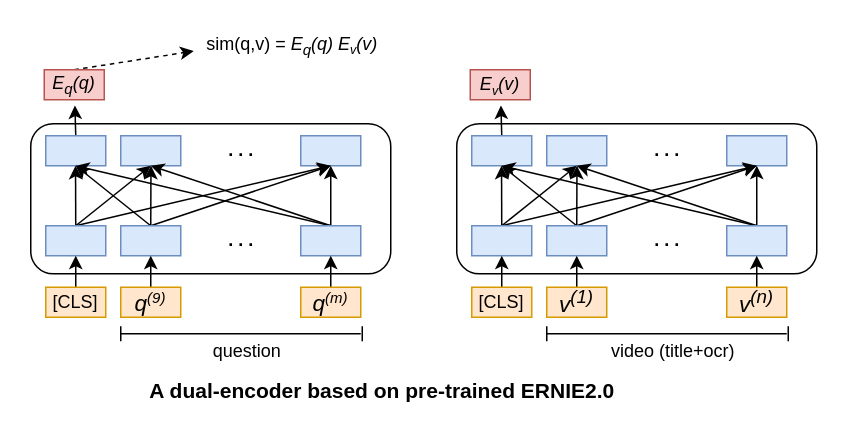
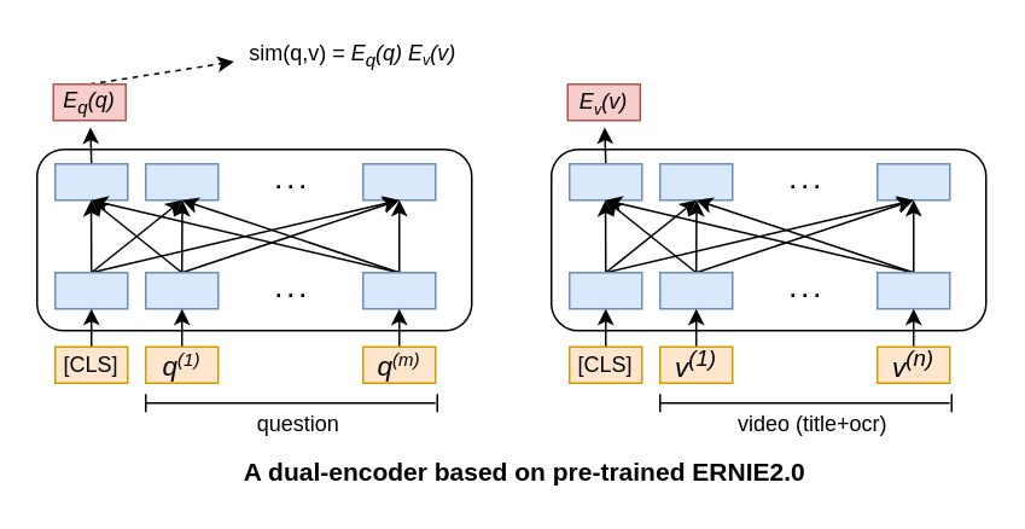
  <mxCell id="0" />
  <mxCell id="1" parent="0" />
  <mxCell id="2" value="" style="rounded=1;whiteSpace=wrap;html=1;" vertex="1" parent="1"><mxGeometry x="20" y="82" width="240" height="100" as="geometry" /></mxCell>
  <mxCell id="3" style="edgeStyle=none;rounded=0;orthogonalLoop=1;jettySize=auto;html=1;exitX=0.5;exitY=0;exitDx=0;exitDy=0;entryX=-0.003;entryY=0.679;entryDx=0;entryDy=0;entryPerimeter=0;startArrow=none;startFill=0;dashed=1;" edge="1" parent="1" source="4" target="63"><mxGeometry relative="1" as="geometry" /></mxCell>
  <mxCell id="4" value="&lt;i&gt;E&lt;sub&gt;q&lt;/sub&gt;(q)&lt;/i&gt;" style="rounded=0;whiteSpace=wrap;html=1;fillColor=#f8cecc;strokeColor=#b85450;" vertex="1" parent="1"><mxGeometry x="29" y="46" width="40" height="20" as="geometry" /></mxCell>
  <mxCell id="5" style="edgeStyle=none;rounded=0;orthogonalLoop=1;jettySize=auto;html=1;exitX=0.5;exitY=0;exitDx=0;exitDy=0;entryX=0.511;entryY=1.193;entryDx=0;entryDy=0;entryPerimeter=0;startArrow=none;startFill=0;" edge="1" parent="1" source="6" target="4"><mxGeometry relative="1" as="geometry" /></mxCell>
  <mxCell id="6" value="" style="rounded=0;whiteSpace=wrap;html=1;fillColor=#dae8fc;strokeColor=#6c8ebf;" vertex="1" parent="1"><mxGeometry x="30" y="90" width="40" height="20" as="geometry" /></mxCell>
  <mxCell id="7" value="" style="rounded=0;whiteSpace=wrap;html=1;fillColor=#dae8fc;strokeColor=#6c8ebf;" vertex="1" parent="1"><mxGeometry x="80" y="90" width="40" height="20" as="geometry" /></mxCell>
  <mxCell id="8" value="" style="rounded=0;whiteSpace=wrap;html=1;fillColor=#dae8fc;strokeColor=#6c8ebf;" vertex="1" parent="1"><mxGeometry x="200" y="90" width="40" height="20" as="geometry" /></mxCell>
  <mxCell id="9" style="rounded=0;orthogonalLoop=1;jettySize=auto;html=1;entryX=0.5;entryY=1;entryDx=0;entryDy=0;exitX=0.5;exitY=0;exitDx=0;exitDy=0;" edge="1" parent="1" source="12" target="7"><mxGeometry relative="1" as="geometry"><mxPoint x="50" y="150" as="sourcePoint" /></mxGeometry></mxCell>
  <mxCell id="10" style="edgeStyle=none;rounded=0;orthogonalLoop=1;jettySize=auto;html=1;exitX=0.5;exitY=0;exitDx=0;exitDy=0;startArrow=none;startFill=0;" edge="1" parent="1" source="12"><mxGeometry relative="1" as="geometry"><mxPoint x="49.857" y="110" as="targetPoint" /></mxGeometry></mxCell>
  <mxCell id="11" style="edgeStyle=none;rounded=0;orthogonalLoop=1;jettySize=auto;html=1;exitX=0.5;exitY=0;exitDx=0;exitDy=0;startArrow=none;startFill=0;" edge="1" parent="1" source="12"><mxGeometry relative="1" as="geometry"><mxPoint x="220" y="110" as="targetPoint" /></mxGeometry></mxCell>
  <mxCell id="12" value="" style="rounded=0;whiteSpace=wrap;html=1;fillColor=#dae8fc;strokeColor=#6c8ebf;" vertex="1" parent="1"><mxGeometry x="30" y="150" width="40" height="20" as="geometry" /></mxCell>
  <mxCell id="13" style="edgeStyle=none;rounded=0;orthogonalLoop=1;jettySize=auto;html=1;exitX=0.5;exitY=0;exitDx=0;exitDy=0;" edge="1" parent="1" source="16"><mxGeometry relative="1" as="geometry"><mxPoint x="100.143" y="110" as="targetPoint" /></mxGeometry></mxCell>
  <mxCell id="14" style="edgeStyle=none;rounded=0;orthogonalLoop=1;jettySize=auto;html=1;exitX=0.5;exitY=0;exitDx=0;exitDy=0;entryX=0.5;entryY=1;entryDx=0;entryDy=0;startArrow=none;startFill=0;" edge="1" parent="1" source="16" target="6"><mxGeometry relative="1" as="geometry" /></mxCell>
  <mxCell id="15" style="edgeStyle=none;rounded=0;orthogonalLoop=1;jettySize=auto;html=1;exitX=0.5;exitY=0;exitDx=0;exitDy=0;startArrow=none;startFill=0;" edge="1" parent="1" source="16"><mxGeometry relative="1" as="geometry"><mxPoint x="220" y="110" as="targetPoint" /></mxGeometry></mxCell>
  <mxCell id="16" value="" style="rounded=0;whiteSpace=wrap;html=1;fillColor=#dae8fc;strokeColor=#6c8ebf;" vertex="1" parent="1"><mxGeometry x="80" y="150" width="40" height="20" as="geometry" /></mxCell>
  <mxCell id="17" value="&lt;b&gt;. . .&lt;/b&gt;" style="text;html=1;align=center;verticalAlign=middle;resizable=0;points=[];autosize=1;strokeColor=none;" vertex="1" parent="1"><mxGeometry x="145" y="90" width="30" height="20" as="geometry" /></mxCell>
  <mxCell id="18" value="&lt;b&gt;. . .&lt;/b&gt;" style="text;html=1;align=center;verticalAlign=middle;resizable=0;points=[];autosize=1;strokeColor=none;" vertex="1" parent="1"><mxGeometry x="145" y="150" width="30" height="20" as="geometry" /></mxCell>
  <mxCell id="19" style="edgeStyle=none;rounded=0;orthogonalLoop=1;jettySize=auto;html=1;exitX=0.5;exitY=0;exitDx=0;exitDy=0;entryX=0.5;entryY=1;entryDx=0;entryDy=0;startArrow=none;startFill=0;" edge="1" parent="1" source="22" target="7"><mxGeometry relative="1" as="geometry" /></mxCell>
  <mxCell id="20" style="edgeStyle=none;rounded=0;orthogonalLoop=1;jettySize=auto;html=1;exitX=0.5;exitY=0;exitDx=0;exitDy=0;entryX=0.5;entryY=1;entryDx=0;entryDy=0;startArrow=none;startFill=0;" edge="1" parent="1" source="22" target="8"><mxGeometry relative="1" as="geometry" /></mxCell>
  <mxCell id="21" style="edgeStyle=none;rounded=0;orthogonalLoop=1;jettySize=auto;html=1;exitX=0.5;exitY=0;exitDx=0;exitDy=0;entryX=0.5;entryY=1;entryDx=0;entryDy=0;startArrow=none;startFill=0;" edge="1" parent="1" source="22" target="6"><mxGeometry relative="1" as="geometry" /></mxCell>
  <mxCell id="22" value="" style="rounded=0;whiteSpace=wrap;html=1;fillColor=#dae8fc;strokeColor=#6c8ebf;" vertex="1" parent="1"><mxGeometry x="200" y="150" width="40" height="20" as="geometry" /></mxCell>
  <mxCell id="23" style="edgeStyle=none;rounded=0;orthogonalLoop=1;jettySize=auto;html=1;exitX=0.5;exitY=0;exitDx=0;exitDy=0;entryX=0.5;entryY=1;entryDx=0;entryDy=0;startArrow=none;startFill=0;" edge="1" parent="1" source="24" target="12"><mxGeometry relative="1" as="geometry" /></mxCell>
  <mxCell id="24" value="[CLS]" style="rounded=0;whiteSpace=wrap;html=1;fillColor=#ffe6cc;strokeColor=#d79b00;" vertex="1" parent="1"><mxGeometry x="30" y="191" width="40" height="20" as="geometry" /></mxCell>
  <mxCell id="25" value="" style="edgeStyle=none;rounded=0;orthogonalLoop=1;jettySize=auto;html=1;startArrow=none;startFill=0;entryX=0.5;entryY=1;entryDx=0;entryDy=0;" edge="1" parent="1" source="26" target="16"><mxGeometry relative="1" as="geometry" /></mxCell>
- <mxCell id="26" value="&lt;i&gt;&lt;font style=&quot;font-size: 15px&quot;&gt;q&lt;/font&gt;&lt;sup&gt;(9)&lt;/sup&gt;&lt;/i&gt;" style="rounded=0;whiteSpace=wrap;html=1;fillColor=#ffe6cc;strokeColor=#d79b00;" vertex="1" parent="1"><mxGeometry x="80" y="191" width="40" height="20" as="geometry" /></mxCell>
+ <mxCell id="26" value="&lt;i&gt;&lt;font style=&quot;font-size: 15px&quot;&gt;q&lt;/font&gt;&lt;sup&gt;(1)&lt;/sup&gt;&lt;/i&gt;" style="rounded=0;whiteSpace=wrap;html=1;fillColor=#ffe6cc;strokeColor=#d79b00;" vertex="1" parent="1"><mxGeometry x="80" y="191" width="40" height="20" as="geometry" /></mxCell>
  <mxCell id="27" style="edgeStyle=none;rounded=0;orthogonalLoop=1;jettySize=auto;html=1;entryX=0.5;entryY=1;entryDx=0;entryDy=0;startArrow=none;startFill=0;" edge="1" parent="1" source="28" target="22"><mxGeometry relative="1" as="geometry" /></mxCell>
  <mxCell id="28" value="&lt;i&gt;&lt;font style=&quot;font-size: 15px&quot;&gt;q&lt;/font&gt;&lt;sup&gt;(m)&lt;/sup&gt;&lt;/i&gt;" style="rounded=0;whiteSpace=wrap;html=1;fillColor=#ffe6cc;strokeColor=#d79b00;" vertex="1" parent="1"><mxGeometry x="200" y="191" width="40" height="20" as="geometry" /></mxCell>
  <mxCell id="29" value="" style="endArrow=none;html=1;" edge="1" parent="1"><mxGeometry width="50" height="50" relative="1" as="geometry"><mxPoint x="80" y="227" as="sourcePoint" /><mxPoint x="80" y="217" as="targetPoint" /></mxGeometry></mxCell>
  <mxCell id="30" value="" style="endArrow=none;html=1;" edge="1" parent="1"><mxGeometry width="50" height="50" relative="1" as="geometry"><mxPoint x="241" y="227" as="sourcePoint" /><mxPoint x="241" y="217" as="targetPoint" /></mxGeometry></mxCell>
  <mxCell id="31" value="" style="endArrow=none;html=1;" edge="1" parent="1"><mxGeometry width="50" height="50" relative="1" as="geometry"><mxPoint x="80" y="222" as="sourcePoint" /><mxPoint x="240" y="222" as="targetPoint" /></mxGeometry></mxCell>
  <mxCell id="32" value="question" style="text;html=1;align=center;verticalAlign=middle;resizable=0;points=[];autosize=1;strokeColor=none;" vertex="1" parent="1"><mxGeometry x="134" y="224" width="60" height="20" as="geometry" /></mxCell>
  <mxCell id="33" value="" style="rounded=1;whiteSpace=wrap;html=1;" vertex="1" parent="1"><mxGeometry x="304" y="82" width="240" height="100" as="geometry" /></mxCell>
  <mxCell id="34" value="&lt;i&gt;E&lt;span style=&quot;font-size: 10px&quot;&gt;&lt;sub&gt;v&lt;/sub&gt;&lt;/span&gt;(v)&lt;/i&gt;" style="rounded=0;whiteSpace=wrap;html=1;fillColor=#f8cecc;strokeColor=#b85450;" vertex="1" parent="1"><mxGeometry x="313" y="46" width="40" height="20" as="geometry" /></mxCell>
  <mxCell id="35" style="edgeStyle=none;rounded=0;orthogonalLoop=1;jettySize=auto;html=1;exitX=0.5;exitY=0;exitDx=0;exitDy=0;entryX=0.511;entryY=1.193;entryDx=0;entryDy=0;entryPerimeter=0;startArrow=none;startFill=0;" edge="1" parent="1" source="36" target="34"><mxGeometry relative="1" as="geometry" /></mxCell>
  <mxCell id="36" value="" style="rounded=0;whiteSpace=wrap;html=1;fillColor=#dae8fc;strokeColor=#6c8ebf;" vertex="1" parent="1"><mxGeometry x="314" y="90" width="40" height="20" as="geometry" /></mxCell>
  <mxCell id="37" value="" style="rounded=0;whiteSpace=wrap;html=1;fillColor=#dae8fc;strokeColor=#6c8ebf;" vertex="1" parent="1"><mxGeometry x="364" y="90" width="40" height="20" as="geometry" /></mxCell>
  <mxCell id="38" value="" style="rounded=0;whiteSpace=wrap;html=1;fillColor=#dae8fc;strokeColor=#6c8ebf;" vertex="1" parent="1"><mxGeometry x="484" y="90" width="40" height="20" as="geometry" /></mxCell>
  <mxCell id="39" style="rounded=0;orthogonalLoop=1;jettySize=auto;html=1;entryX=0.5;entryY=1;entryDx=0;entryDy=0;exitX=0.5;exitY=0;exitDx=0;exitDy=0;" edge="1" parent="1" source="42" target="37"><mxGeometry relative="1" as="geometry"><mxPoint x="334" y="150" as="sourcePoint" /></mxGeometry></mxCell>
  <mxCell id="40" style="edgeStyle=none;rounded=0;orthogonalLoop=1;jettySize=auto;html=1;exitX=0.5;exitY=0;exitDx=0;exitDy=0;startArrow=none;startFill=0;" edge="1" parent="1" source="42"><mxGeometry relative="1" as="geometry"><mxPoint x="333.857" y="110" as="targetPoint" /></mxGeometry></mxCell>
  <mxCell id="41" style="edgeStyle=none;rounded=0;orthogonalLoop=1;jettySize=auto;html=1;exitX=0.5;exitY=0;exitDx=0;exitDy=0;startArrow=none;startFill=0;" edge="1" parent="1" source="42"><mxGeometry relative="1" as="geometry"><mxPoint x="504" y="110" as="targetPoint" /></mxGeometry></mxCell>
  <mxCell id="42" value="" style="rounded=0;whiteSpace=wrap;html=1;fillColor=#dae8fc;strokeColor=#6c8ebf;" vertex="1" parent="1"><mxGeometry x="314" y="150" width="40" height="20" as="geometry" /></mxCell>
  <mxCell id="43" style="edgeStyle=none;rounded=0;orthogonalLoop=1;jettySize=auto;html=1;exitX=0.5;exitY=0;exitDx=0;exitDy=0;" edge="1" parent="1" source="46"><mxGeometry relative="1" as="geometry"><mxPoint x="384.143" y="110" as="targetPoint" /></mxGeometry></mxCell>
  <mxCell id="44" style="edgeStyle=none;rounded=0;orthogonalLoop=1;jettySize=auto;html=1;exitX=0.5;exitY=0;exitDx=0;exitDy=0;entryX=0.5;entryY=1;entryDx=0;entryDy=0;startArrow=none;startFill=0;" edge="1" parent="1" source="46" target="36"><mxGeometry relative="1" as="geometry" /></mxCell>
  <mxCell id="45" style="edgeStyle=none;rounded=0;orthogonalLoop=1;jettySize=auto;html=1;exitX=0.5;exitY=0;exitDx=0;exitDy=0;startArrow=none;startFill=0;" edge="1" parent="1" source="46"><mxGeometry relative="1" as="geometry"><mxPoint x="504" y="110" as="targetPoint" /></mxGeometry></mxCell>
  <mxCell id="46" value="" style="rounded=0;whiteSpace=wrap;html=1;fillColor=#dae8fc;strokeColor=#6c8ebf;" vertex="1" parent="1"><mxGeometry x="364" y="150" width="40" height="20" as="geometry" /></mxCell>
  <mxCell id="47" value="&lt;b&gt;. . .&lt;/b&gt;" style="text;html=1;align=center;verticalAlign=middle;resizable=0;points=[];autosize=1;strokeColor=none;" vertex="1" parent="1"><mxGeometry x="429" y="90" width="30" height="20" as="geometry" /></mxCell>
  <mxCell id="48" value="&lt;b&gt;. . .&lt;/b&gt;" style="text;html=1;align=center;verticalAlign=middle;resizable=0;points=[];autosize=1;strokeColor=none;" vertex="1" parent="1"><mxGeometry x="429" y="150" width="30" height="20" as="geometry" /></mxCell>
  <mxCell id="49" style="edgeStyle=none;rounded=0;orthogonalLoop=1;jettySize=auto;html=1;exitX=0.5;exitY=0;exitDx=0;exitDy=0;entryX=0.5;entryY=1;entryDx=0;entryDy=0;startArrow=none;startFill=0;" edge="1" parent="1" source="52" target="37"><mxGeometry relative="1" as="geometry" /></mxCell>
  <mxCell id="50" style="edgeStyle=none;rounded=0;orthogonalLoop=1;jettySize=auto;html=1;exitX=0.5;exitY=0;exitDx=0;exitDy=0;entryX=0.5;entryY=1;entryDx=0;entryDy=0;startArrow=none;startFill=0;" edge="1" parent="1" source="52" target="38"><mxGeometry relative="1" as="geometry" /></mxCell>
  <mxCell id="51" style="edgeStyle=none;rounded=0;orthogonalLoop=1;jettySize=auto;html=1;exitX=0.5;exitY=0;exitDx=0;exitDy=0;entryX=0.5;entryY=1;entryDx=0;entryDy=0;startArrow=none;startFill=0;" edge="1" parent="1" source="52" target="36"><mxGeometry relative="1" as="geometry" /></mxCell>
  <mxCell id="52" value="" style="rounded=0;whiteSpace=wrap;html=1;fillColor=#dae8fc;strokeColor=#6c8ebf;" vertex="1" parent="1"><mxGeometry x="484" y="150" width="40" height="20" as="geometry" /></mxCell>
  <mxCell id="53" style="edgeStyle=none;rounded=0;orthogonalLoop=1;jettySize=auto;html=1;exitX=0.5;exitY=0;exitDx=0;exitDy=0;entryX=0.5;entryY=1;entryDx=0;entryDy=0;startArrow=none;startFill=0;" edge="1" parent="1" source="54" target="42"><mxGeometry relative="1" as="geometry" /></mxCell>
  <mxCell id="54" value="[CLS]" style="rounded=0;whiteSpace=wrap;html=1;fillColor=#ffe6cc;strokeColor=#d79b00;" vertex="1" parent="1"><mxGeometry x="314" y="191" width="40" height="20" as="geometry" /></mxCell>
  <mxCell id="55" value="" style="edgeStyle=none;rounded=0;orthogonalLoop=1;jettySize=auto;html=1;startArrow=none;startFill=0;entryX=0.5;entryY=1;entryDx=0;entryDy=0;" edge="1" parent="1" source="56" target="46"><mxGeometry relative="1" as="geometry" /></mxCell>
  <mxCell id="56" value="&lt;i&gt;&lt;font style=&quot;font-size: 15px&quot;&gt;v&lt;sup&gt;(1)&lt;/sup&gt;&lt;/font&gt;&lt;/i&gt;" style="rounded=0;whiteSpace=wrap;html=1;fillColor=#ffe6cc;strokeColor=#d79b00;" vertex="1" parent="1"><mxGeometry x="364" y="191" width="40" height="20" as="geometry" /></mxCell>
  <mxCell id="57" style="edgeStyle=none;rounded=0;orthogonalLoop=1;jettySize=auto;html=1;entryX=0.5;entryY=1;entryDx=0;entryDy=0;startArrow=none;startFill=0;" edge="1" parent="1" source="58" target="52"><mxGeometry relative="1" as="geometry" /></mxCell>
  <mxCell id="58" value="&lt;i&gt;&lt;font style=&quot;font-size: 15px&quot;&gt;v&lt;sup&gt;(n)&lt;/sup&gt;&lt;/font&gt;&lt;/i&gt;" style="rounded=0;whiteSpace=wrap;html=1;fillColor=#ffe6cc;strokeColor=#d79b00;" vertex="1" parent="1"><mxGeometry x="484" y="191" width="40" height="20" as="geometry" /></mxCell>
  <mxCell id="59" value="" style="endArrow=none;html=1;" edge="1" parent="1"><mxGeometry width="50" height="50" relative="1" as="geometry"><mxPoint x="364" y="227" as="sourcePoint" /><mxPoint x="364" y="217" as="targetPoint" /></mxGeometry></mxCell>
  <mxCell id="60" value="" style="endArrow=none;html=1;" edge="1" parent="1"><mxGeometry width="50" height="50" relative="1" as="geometry"><mxPoint x="525" y="227" as="sourcePoint" /><mxPoint x="525" y="217" as="targetPoint" /></mxGeometry></mxCell>
  <mxCell id="61" value="" style="endArrow=none;html=1;" edge="1" parent="1"><mxGeometry width="50" height="50" relative="1" as="geometry"><mxPoint x="364" y="222" as="sourcePoint" /><mxPoint x="524" y="222" as="targetPoint" /></mxGeometry></mxCell>
  <mxCell id="62" value="video (title+ocr)" style="text;html=1;align=center;verticalAlign=middle;resizable=0;points=[];autosize=1;strokeColor=none;" vertex="1" parent="1"><mxGeometry x="398" y="224" width="100" height="20" as="geometry" /></mxCell>
  <mxCell id="63" value="sim(q,v) =&amp;nbsp;&lt;i&gt;E&lt;sub&gt;q&lt;/sub&gt;(q)&amp;nbsp;&lt;/i&gt;&lt;i&gt;E&lt;span style=&quot;font-size: 10px&quot;&gt;&lt;sub&gt;v&lt;/sub&gt;&lt;/span&gt;(v)&lt;/i&gt;" style="text;html=1;align=center;verticalAlign=middle;resizable=0;points=[];autosize=1;strokeColor=none;" vertex="1" parent="1"><mxGeometry x="129" y="20" width="130" height="20" as="geometry" /></mxCell>
- <mxCell id="64" value="&lt;b&gt;&lt;font&gt;&lt;span style=&quot;font-size: 14px&quot;&gt;A dual-encoder based on pre-trained ERNIE2.0&lt;/span&gt;&lt;/font&gt;&lt;/b&gt;" style="text;html=1;align=center;verticalAlign=middle;resizable=0;points=[];autosize=1;strokeColor=none;" vertex="1" parent="1"><mxGeometry x="89" y="250" width="330" height="20" as="geometry" /></mxCell>
+ <mxCell id="64" value="&lt;b&gt;&lt;font&gt;&lt;span style=&quot;font-size: 14px&quot;&gt;A dual-encoder based on pre-trained ERNIE2.0&lt;/span&gt;&lt;/font&gt;&lt;/b&gt;" style="text;html=1;align=center;verticalAlign=middle;resizable=0;points=[];autosize=1;strokeColor=none;" vertex="1" parent="1"><mxGeometry x="124" y="250" width="330" height="20" as="geometry" /></mxCell>
